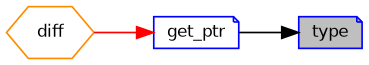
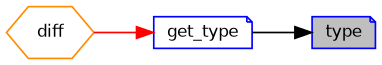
  digraph {
    rankdir=RL
    node [color=blue fillcolor=white fontname=Helvetica fontsize=10 shape=note style=filled]
    edge [dir=back fontname=Helvetica fontsize=10 labelfontname=Helvetica labelfontsize=10 style=solid]
    n1 [fillcolor=grey75 fontcolor=black height=0.2 label=type width=0.4]
-   n2 [height=0.2 label=get_ptr width=0.4]
+   n2 [height=0.2 label=get_type width=0.4]
    n3 [color=darkorange height=0.2 label=diff shape=hexagon width=0.4]
    n1 -> n2 [color=black]
    n2 -> n3 [color=red]
  }
